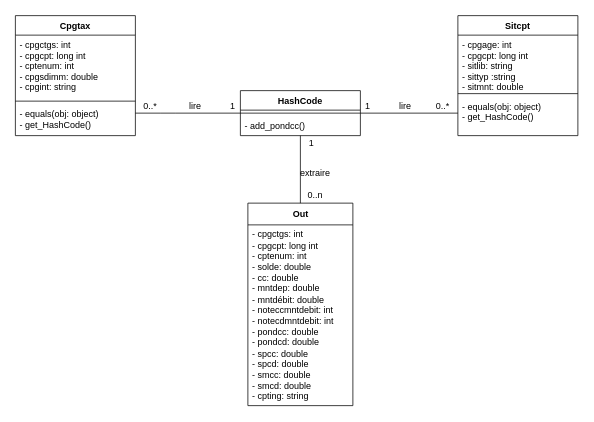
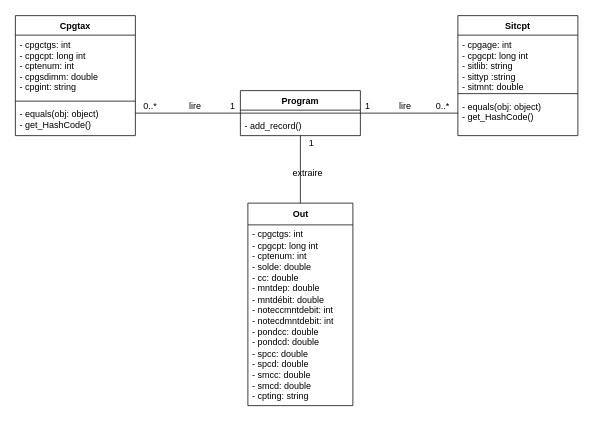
  <mxCell id="0" />
  <mxCell id="1" parent="0" />
  <mxCell id="2" value="Out" style="swimlane;fontStyle=1;align=center;verticalAlign=middle;childLayout=stackLayout;horizontal=1;startSize=29;horizontalStack=0;resizeParent=1;resizeParentMax=0;resizeLast=0;collapsible=0;marginBottom=0;html=1;" vertex="1" parent="1"><mxGeometry x="330" y="270" width="140" height="270" as="geometry" /></mxCell>
  <mxCell id="3" value="- cpgctgs: int&lt;br&gt;- cpgcpt: long int&lt;br&gt;- cptenum: int&lt;br&gt;- solde: double&lt;br&gt;- cc: double&lt;br&gt;- mntdep: double&lt;br&gt;- mntdébit: double&lt;br&gt;- noteccmntdebit: int&lt;br&gt;- notecdmntdebit: int&lt;br&gt;- pondcc: double&lt;br&gt;- pondcd: double&lt;br&gt;- spcc: double&lt;br&gt;- spcd: double&lt;br&gt;- smcc: double&lt;br&gt;- smcd: double&lt;br&gt;- cpting: string" style="text;html=1;strokeColor=none;fillColor=none;align=left;verticalAlign=middle;spacingLeft=4;spacingRight=4;overflow=hidden;rotatable=0;points=[[0,0.5],[1,0.5]];portConstraint=eastwest;" vertex="1" parent="2"><mxGeometry y="29" width="140" height="241" as="geometry" /></mxCell>
  <mxCell id="4" value="Cpgtax" style="swimlane;fontStyle=1;align=center;verticalAlign=top;childLayout=stackLayout;horizontal=1;startSize=26;horizontalStack=0;resizeParent=1;resizeParentMax=0;resizeLast=0;collapsible=1;marginBottom=0;" vertex="1" parent="1"><mxGeometry x="20" y="20" width="160" height="160" as="geometry" /></mxCell>
  <mxCell id="5" value="- cpgctgs: int&#10;- cpgcpt: long int&#10;- cptenum: int&#10;- cpgsdimm: double&#10;- cpgint: string&#10;" style="text;strokeColor=none;fillColor=none;align=left;verticalAlign=top;spacingLeft=4;spacingRight=4;overflow=hidden;rotatable=0;points=[[0,0.5],[1,0.5]];portConstraint=eastwest;" vertex="1" parent="4"><mxGeometry y="26" width="160" height="84" as="geometry" /></mxCell>
  <mxCell id="6" value="" style="line;strokeWidth=1;fillColor=none;align=left;verticalAlign=middle;spacingTop=-1;spacingLeft=3;spacingRight=3;rotatable=0;labelPosition=right;points=[];portConstraint=eastwest;" vertex="1" parent="4"><mxGeometry y="110" width="160" height="8" as="geometry" /></mxCell>
  <mxCell id="7" value="- equals(obj: object)&#10;- get_HashCode()" style="text;strokeColor=none;fillColor=none;align=left;verticalAlign=top;spacingLeft=4;spacingRight=4;overflow=hidden;rotatable=0;points=[[0,0.5],[1,0.5]];portConstraint=eastwest;" vertex="1" parent="4"><mxGeometry y="118" width="160" height="42" as="geometry" /></mxCell>
  <mxCell id="8" value="Sitcpt" style="swimlane;fontStyle=1;align=center;verticalAlign=top;childLayout=stackLayout;horizontal=1;startSize=26;horizontalStack=0;resizeParent=1;resizeParentMax=0;resizeLast=0;collapsible=1;marginBottom=0;" vertex="1" parent="1"><mxGeometry x="610" y="20" width="160" height="160" as="geometry" /></mxCell>
  <mxCell id="9" value="- cpgage: int&#10;- cpgcpt: long int&#10;- sitlib: string&#10;- sittyp :string&#10;- sitmnt: double" style="text;strokeColor=none;fillColor=none;align=left;verticalAlign=top;spacingLeft=4;spacingRight=4;overflow=hidden;rotatable=0;points=[[0,0.5],[1,0.5]];portConstraint=eastwest;" vertex="1" parent="8"><mxGeometry y="26" width="160" height="74" as="geometry" /></mxCell>
  <mxCell id="10" value="" style="line;strokeWidth=1;fillColor=none;align=left;verticalAlign=middle;spacingTop=-1;spacingLeft=3;spacingRight=3;rotatable=0;labelPosition=right;points=[];portConstraint=eastwest;" vertex="1" parent="8"><mxGeometry y="100" width="160" height="8" as="geometry" /></mxCell>
  <mxCell id="11" value="- equals(obj: object)&#10;- get_HashCode()&#10;" style="text;strokeColor=none;fillColor=none;align=left;verticalAlign=top;spacingLeft=4;spacingRight=4;overflow=hidden;rotatable=0;points=[[0,0.5],[1,0.5]];portConstraint=eastwest;" vertex="1" parent="8"><mxGeometry y="108" width="160" height="52" as="geometry" /></mxCell>
- <mxCell id="12" value="HashCode" style="swimlane;fontStyle=1;align=center;verticalAlign=top;childLayout=stackLayout;horizontal=1;startSize=26;horizontalStack=0;resizeParent=1;resizeParentMax=0;resizeLast=0;collapsible=1;marginBottom=0;" vertex="1" parent="1"><mxGeometry x="320" y="120" width="160" height="60" as="geometry" /></mxCell>
+ <mxCell id="12" value="Program" style="swimlane;fontStyle=1;align=center;verticalAlign=top;childLayout=stackLayout;horizontal=1;startSize=26;horizontalStack=0;resizeParent=1;resizeParentMax=0;resizeLast=0;collapsible=1;marginBottom=0;" vertex="1" parent="1"><mxGeometry x="320" y="120" width="160" height="60" as="geometry" /></mxCell>
  <mxCell id="13" value="" style="line;strokeWidth=1;fillColor=none;align=left;verticalAlign=middle;spacingTop=-1;spacingLeft=3;spacingRight=3;rotatable=0;labelPosition=right;points=[];portConstraint=eastwest;" vertex="1" parent="12"><mxGeometry y="26" width="160" height="8" as="geometry" /></mxCell>
- <mxCell id="14" value="- add_pondcc()" style="text;strokeColor=none;fillColor=none;align=left;verticalAlign=top;spacingLeft=4;spacingRight=4;overflow=hidden;rotatable=0;points=[[0,0.5],[1,0.5]];portConstraint=eastwest;" vertex="1" parent="12"><mxGeometry y="34" width="160" height="26" as="geometry" /></mxCell>
+ <mxCell id="14" value="- add_record()" style="text;strokeColor=none;fillColor=none;align=left;verticalAlign=top;spacingLeft=4;spacingRight=4;overflow=hidden;rotatable=0;points=[[0,0.5],[1,0.5]];portConstraint=eastwest;" vertex="1" parent="12"><mxGeometry y="34" width="160" height="26" as="geometry" /></mxCell>
  <mxCell id="15" value="" style="endArrow=none;html=1;entryX=0;entryY=0.5;entryDx=0;entryDy=0;edgeStyle=elbowEdgeStyle;" edge="1" parent="1" source="7" target="12"><mxGeometry width="50" height="50" relative="1" as="geometry"><mxPoint x="224" y="110" as="sourcePoint" /><mxPoint x="400" y="70" as="targetPoint" /><Array as="points"><mxPoint x="224" y="150" /></Array></mxGeometry></mxCell>
  <mxCell id="16" value="" style="endArrow=none;html=1;exitX=1;exitY=0.5;exitDx=0;exitDy=0;elbow=vertical;" edge="1" parent="1" source="12"><mxGeometry width="50" height="50" relative="1" as="geometry"><mxPoint x="350" y="120" as="sourcePoint" /><mxPoint x="610" y="150" as="targetPoint" /></mxGeometry></mxCell>
  <mxCell id="17" value="" style="endArrow=none;html=1;exitX=0.5;exitY=0;exitDx=0;exitDy=0;" edge="1" parent="1" source="2"><mxGeometry width="50" height="50" relative="1" as="geometry"><mxPoint x="350" y="200" as="sourcePoint" /><mxPoint x="400" y="180" as="targetPoint" /></mxGeometry></mxCell>
  <mxCell id="18" value="0..*" style="text;html=1;strokeColor=none;fillColor=none;align=center;verticalAlign=middle;whiteSpace=wrap;rounded=0;" vertex="1" parent="1"><mxGeometry x="570" y="131" width="40" height="20" as="geometry" /></mxCell>
  <mxCell id="19" value="0..*" style="text;html=1;strokeColor=none;fillColor=none;align=center;verticalAlign=middle;whiteSpace=wrap;rounded=0;" vertex="1" parent="1"><mxGeometry x="180" y="131" width="40" height="20" as="geometry" /></mxCell>
  <mxCell id="20" value="1" style="text;html=1;strokeColor=none;fillColor=none;align=center;verticalAlign=middle;whiteSpace=wrap;rounded=0;" vertex="1" parent="1"><mxGeometry x="470" y="131" width="40" height="20" as="geometry" /></mxCell>
  <mxCell id="21" value="1" style="text;html=1;strokeColor=none;fillColor=none;align=center;verticalAlign=middle;whiteSpace=wrap;rounded=0;" vertex="1" parent="1"><mxGeometry x="290" y="131" width="40" height="20" as="geometry" /></mxCell>
  <mxCell id="22" value="1" style="text;html=1;strokeColor=none;fillColor=none;align=center;verticalAlign=middle;whiteSpace=wrap;rounded=0;" vertex="1" parent="1"><mxGeometry x="395" y="180" width="40" height="20" as="geometry" /></mxCell>
- <mxCell id="23" value="0..n" style="text;html=1;strokeColor=none;fillColor=none;align=center;verticalAlign=middle;whiteSpace=wrap;rounded=0;" vertex="1" parent="1"><mxGeometry x="400" y="250" width="40" height="20" as="geometry" /></mxCell>
  <mxCell id="24" value="lire" style="text;html=1;strokeColor=none;fillColor=none;align=center;verticalAlign=middle;whiteSpace=wrap;rounded=0;" vertex="1" parent="1"><mxGeometry x="240" y="131" width="40" height="20" as="geometry" /></mxCell>
  <mxCell id="25" value="lire" style="text;html=1;strokeColor=none;fillColor=none;align=center;verticalAlign=middle;whiteSpace=wrap;rounded=0;" vertex="1" parent="1"><mxGeometry x="520" y="131" width="40" height="20" as="geometry" /></mxCell>
- <mxCell id="26" value="extraire" style="text;html=1;strokeColor=none;fillColor=none;align=center;verticalAlign=middle;whiteSpace=wrap;rounded=0;" vertex="1" parent="1"><mxGeometry x="400" y="220" width="40" height="20" as="geometry" /></mxCell>
+ <mxCell id="26" value="extraire" style="text;html=1;strokeColor=none;fillColor=none;align=center;verticalAlign=middle;whiteSpace=wrap;rounded=0;" vertex="1" parent="1"><mxGeometry x="390" y="220" width="40" height="20" as="geometry" /></mxCell>
